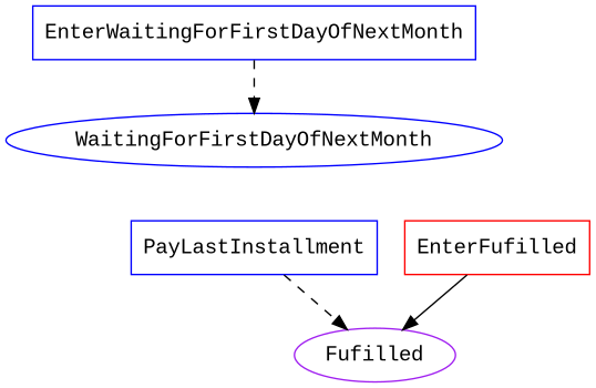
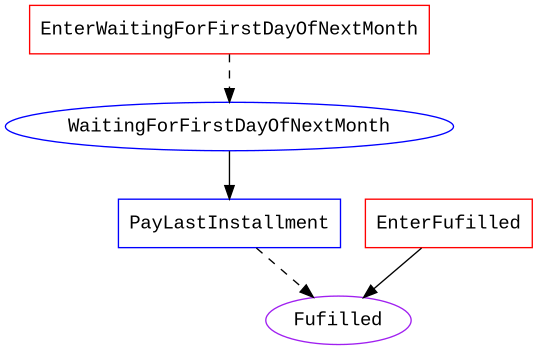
  digraph {
    fontname="Liberation Mono"
    node [color=blue fontname="Liberation Mono" shape=box]
    edge [fontname="Liberation Mono"]
    n1 [color=purple label=Fufilled shape=""]
    n2 [label=WaitingForFirstDayOfNextMonth shape=""]
    n3 [label=PayLastInstallment]
    n4 [color=red label=EnterFufilled]
-   n5 [label=EnterWaitingForFirstDayOfNextMonth]
+   n5 [color=red label=EnterWaitingForFirstDayOfNextMonth]
+   n2 -> n3
    n3 -> n1 [style=dashed]
    n4 -> n1
    n5 -> n2 [style=dashed]
  }
